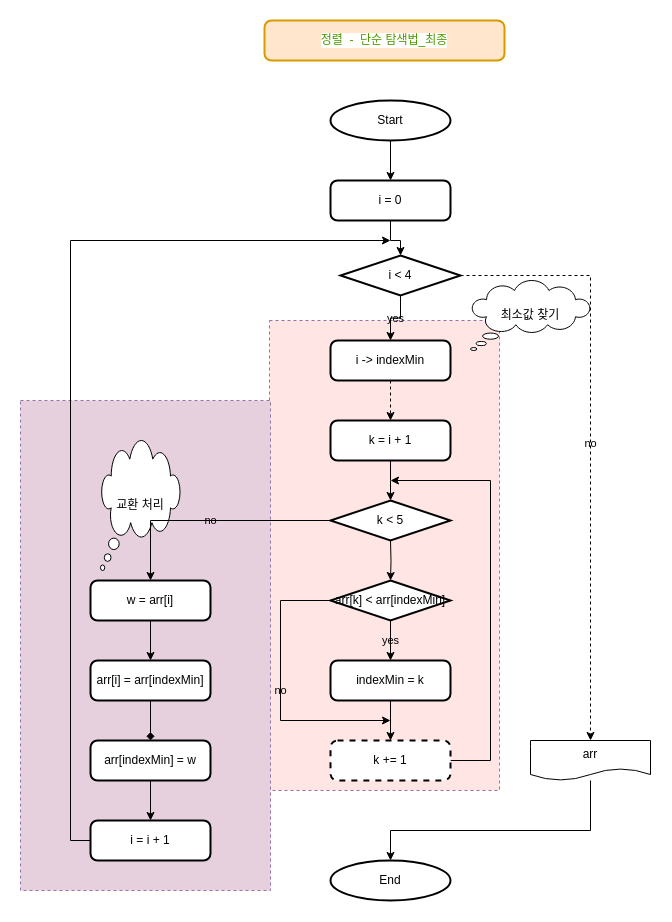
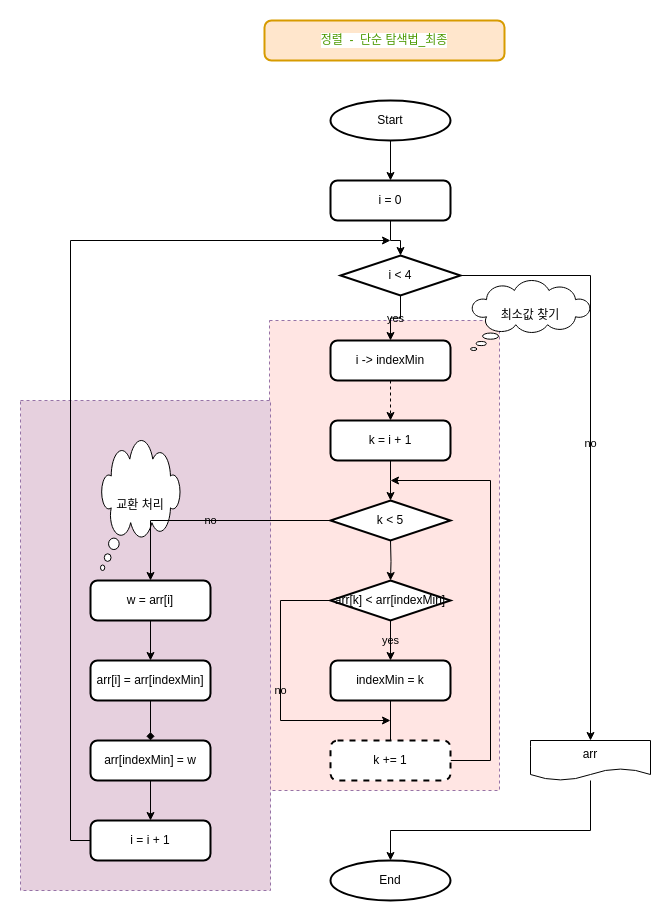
  <mxCell id="0" />
  <mxCell id="1" parent="0" />
  <mxCell id="2" value="" style="rounded=0;whiteSpace=wrap;html=1;fontFamily=Helvetica;fontSize=12;strokeColor=#9673a6;fillColor=#FFE5E3;dashed=1;" parent="1" vertex="1"><mxGeometry x="269" y="320" width="230" height="470" as="geometry" /></mxCell>
  <mxCell id="3" value="최소값 찾기" style="whiteSpace=wrap;html=1;shape=mxgraph.basic.cloud_callout" parent="1" vertex="1"><mxGeometry x="470" y="280" width="120" height="70" as="geometry" /></mxCell>
  <mxCell id="4" value="" style="rounded=0;whiteSpace=wrap;html=1;fontFamily=Helvetica;fontSize=12;strokeColor=#9673a6;fillColor=#E6D0DE;dashed=1;" parent="1" vertex="1"><mxGeometry x="20" y="400" width="250" height="490" as="geometry" /></mxCell>
  <mxCell id="5" value="교환 처리" style="whiteSpace=wrap;html=1;shape=mxgraph.basic.cloud_callout" parent="1" vertex="1"><mxGeometry x="100" y="440" width="80" height="130" as="geometry" /></mxCell>
  <mxCell id="6" value="&lt;font color=&quot;#4d9900&quot;&gt;정렬&amp;nbsp; -&amp;nbsp; 단순 탐색법_최종&lt;/font&gt;" style="rounded=1;whiteSpace=wrap;html=1;absoluteArcSize=1;arcSize=14;strokeWidth=2;fillColor=#ffe6cc;strokeColor=#d79b00;labelBackgroundColor=#FFFFFF;" parent="1" vertex="1"><mxGeometry x="264" y="20" width="240" height="40" as="geometry" /></mxCell>
  <mxCell id="7" value="" style="edgeStyle=orthogonalEdgeStyle;rounded=0;orthogonalLoop=1;jettySize=auto;html=1;labelBackgroundColor=none;labelBorderColor=none;fontColor=default;" parent="1" source="8" target="17" edge="1"><mxGeometry relative="1" as="geometry" /></mxCell>
  <mxCell id="8" value="Start" style="strokeWidth=2;html=1;shape=mxgraph.flowchart.start_2;whiteSpace=wrap;" parent="1" vertex="1"><mxGeometry x="330" y="100" width="120" height="40" as="geometry" /></mxCell>
  <mxCell id="9" value="" style="edgeStyle=orthogonalEdgeStyle;rounded=0;orthogonalLoop=1;jettySize=auto;html=1;fontColor=default;labelBorderColor=none;labelBackgroundColor=none;dashed=1;" parent="1" source="10" target="19" edge="1"><mxGeometry relative="1" as="geometry" /></mxCell>
  <mxCell id="10" value="i -&amp;gt; indexMin" style="rounded=1;html=1;absoluteArcSize=1;arcSize=14;strokeWidth=2;labelBorderColor=none;labelBackgroundColor=none;fontColor=default;whiteSpace=wrap;" parent="1" vertex="1"><mxGeometry x="330" y="340" width="120" height="40" as="geometry" /></mxCell>
  <mxCell id="11" value="&lt;font&gt;yes&lt;/font&gt;" style="edgeStyle=orthogonalEdgeStyle;rounded=0;orthogonalLoop=1;jettySize=auto;html=1;fontColor=default;labelBorderColor=none;labelBackgroundColor=none;" parent="1" source="13" target="15" edge="1"><mxGeometry relative="1" as="geometry" /></mxCell>
  <mxCell id="12" value="no" style="edgeStyle=orthogonalEdgeStyle;rounded=0;orthogonalLoop=1;jettySize=auto;html=1;labelBorderColor=none;labelBackgroundColor=none;fontColor=default;" parent="1" source="13" edge="1"><mxGeometry relative="1" as="geometry"><mxPoint x="390" y="720" as="targetPoint" /><Array as="points"><mxPoint x="280" y="600" /></Array></mxGeometry></mxCell>
  <mxCell id="13" value="arr[k] &amp;lt; arr[indexMin]" style="strokeWidth=2;html=1;shape=mxgraph.flowchart.decision;labelBorderColor=none;labelBackgroundColor=none;fontColor=default;whiteSpace=wrap;" parent="1" vertex="1"><mxGeometry x="330" y="580" width="120" height="40" as="geometry" /></mxCell>
- <mxCell id="14" value="" style="edgeStyle=orthogonalEdgeStyle;rounded=0;orthogonalLoop=1;jettySize=auto;html=1;fontColor=default;labelBorderColor=none;labelBackgroundColor=none;" parent="1" source="15" target="21" edge="1"><mxGeometry relative="1" as="geometry" /></mxCell>
+ <mxCell id="14" value="" style="edgeStyle=orthogonalEdgeStyle;rounded=0;orthogonalLoop=1;jettySize=auto;html=1;fontColor=default;labelBorderColor=none;labelBackgroundColor=none;endArrow=none;" parent="1" source="15" target="21" edge="1"><mxGeometry relative="1" as="geometry" /></mxCell>
  <mxCell id="15" value="indexMin = k" style="rounded=1;html=1;absoluteArcSize=1;arcSize=14;strokeWidth=2;labelBorderColor=none;labelBackgroundColor=none;fontColor=default;whiteSpace=wrap;" parent="1" vertex="1"><mxGeometry x="330" y="660" width="120" height="40" as="geometry" /></mxCell>
  <mxCell id="16" value="" style="edgeStyle=orthogonalEdgeStyle;rounded=0;orthogonalLoop=1;jettySize=auto;html=1;labelBackgroundColor=none;labelBorderColor=none;fontColor=default;" parent="1" source="17" target="36" edge="1"><mxGeometry relative="1" as="geometry" /></mxCell>
  <mxCell id="17" value="i = 0" style="rounded=1;html=1;absoluteArcSize=1;arcSize=14;strokeWidth=2;labelBorderColor=none;labelBackgroundColor=none;fontColor=default;whiteSpace=wrap;" parent="1" vertex="1"><mxGeometry x="330" y="180" width="120" height="40" as="geometry" /></mxCell>
  <mxCell id="18" value="" style="edgeStyle=orthogonalEdgeStyle;rounded=0;orthogonalLoop=1;jettySize=auto;html=1;labelBorderColor=none;labelBackgroundColor=none;fontColor=default;" parent="1" source="19" edge="1"><mxGeometry relative="1" as="geometry"><mxPoint x="390" y="500" as="targetPoint" /></mxGeometry></mxCell>
  <mxCell id="19" value="k = i + 1" style="rounded=1;html=1;absoluteArcSize=1;arcSize=14;strokeWidth=2;labelBorderColor=none;labelBackgroundColor=none;fontColor=default;whiteSpace=wrap;" parent="1" vertex="1"><mxGeometry x="330" y="420" width="120" height="40" as="geometry" /></mxCell>
  <mxCell id="20" value="" style="edgeStyle=orthogonalEdgeStyle;rounded=0;orthogonalLoop=1;jettySize=auto;html=1;fontColor=default;labelBorderColor=none;labelBackgroundColor=none;" parent="1" source="21" edge="1"><mxGeometry relative="1" as="geometry"><mxPoint x="390" y="480" as="targetPoint" /><Array as="points"><mxPoint x="490" y="760" /><mxPoint x="490" y="480" /><mxPoint x="390" y="480" /></Array></mxGeometry></mxCell>
  <mxCell id="21" value="k += 1" style="rounded=1;html=1;absoluteArcSize=1;arcSize=14;strokeWidth=2;labelBorderColor=none;labelBackgroundColor=none;fontColor=default;whiteSpace=wrap;dashed=1;" parent="1" vertex="1"><mxGeometry x="330" y="740" width="120" height="40" as="geometry" /></mxCell>
  <mxCell id="22" value="" style="edgeStyle=orthogonalEdgeStyle;rounded=0;orthogonalLoop=1;jettySize=auto;html=1;labelBorderColor=none;labelBackgroundColor=none;fontColor=default;" parent="1" target="13" edge="1"><mxGeometry relative="1" as="geometry"><mxPoint x="390" y="540" as="sourcePoint" /></mxGeometry></mxCell>
  <mxCell id="23" value="no" style="edgeStyle=orthogonalEdgeStyle;rounded=0;orthogonalLoop=1;jettySize=auto;html=1;labelBorderColor=none;labelBackgroundColor=none;fontColor=default;entryX=0.5;entryY=0;entryDx=0;entryDy=0;" parent="1" source="24" target="28" edge="1"><mxGeometry relative="1" as="geometry"><mxPoint x="290" y="520" as="targetPoint" /></mxGeometry></mxCell>
  <mxCell id="24" value="&lt;span&gt;k &amp;lt; 5&lt;/span&gt;" style="strokeWidth=2;html=1;shape=mxgraph.flowchart.decision;labelBorderColor=none;labelBackgroundColor=none;fontColor=default;whiteSpace=wrap;" parent="1" vertex="1"><mxGeometry x="330" y="500" width="120" height="40" as="geometry" /></mxCell>
  <mxCell id="25" value="" style="edgeStyle=orthogonalEdgeStyle;rounded=0;orthogonalLoop=1;jettySize=auto;html=1;fontColor=#000000;endArrow=diamond;" parent="1" source="26" target="30" edge="1"><mxGeometry relative="1" as="geometry" /></mxCell>
  <mxCell id="26" value="arr[i] = arr[indexMin]" style="rounded=1;whiteSpace=wrap;html=1;absoluteArcSize=1;arcSize=14;strokeWidth=2;" parent="1" vertex="1"><mxGeometry x="90" y="660" width="120" height="40" as="geometry" /></mxCell>
  <mxCell id="27" value="" style="edgeStyle=orthogonalEdgeStyle;rounded=0;orthogonalLoop=1;jettySize=auto;html=1;fontColor=#000000;" parent="1" source="28" target="26" edge="1"><mxGeometry relative="1" as="geometry" /></mxCell>
  <mxCell id="28" value="w = arr[i]" style="rounded=1;whiteSpace=wrap;html=1;absoluteArcSize=1;arcSize=14;strokeWidth=2;" parent="1" vertex="1"><mxGeometry x="90" y="580" width="120" height="40" as="geometry" /></mxCell>
  <mxCell id="29" value="" style="edgeStyle=orthogonalEdgeStyle;rounded=0;orthogonalLoop=1;jettySize=auto;html=1;labelBackgroundColor=none;labelBorderColor=none;fontColor=default;" parent="1" source="30" target="38" edge="1"><mxGeometry relative="1" as="geometry" /></mxCell>
  <mxCell id="30" value="arr[indexMin] = w" style="rounded=1;whiteSpace=wrap;html=1;absoluteArcSize=1;arcSize=14;strokeWidth=2;" parent="1" vertex="1"><mxGeometry x="90" y="740" width="120" height="40" as="geometry" /></mxCell>
  <mxCell id="31" style="edgeStyle=orthogonalEdgeStyle;rounded=0;orthogonalLoop=1;jettySize=auto;html=1;entryX=0.5;entryY=0;entryDx=0;entryDy=0;entryPerimeter=0;labelBackgroundColor=none;labelBorderColor=none;fontColor=default;" parent="1" source="32" target="33" edge="1"><mxGeometry relative="1" as="geometry"><Array as="points"><mxPoint x="590" y="830" /><mxPoint x="390" y="830" /></Array></mxGeometry></mxCell>
  <mxCell id="32" value="arr" style="shape=document;whiteSpace=wrap;html=1;boundedLbl=1;" parent="1" vertex="1"><mxGeometry x="530" y="740" width="120" height="40" as="geometry" /></mxCell>
  <mxCell id="33" value="End" style="strokeWidth=2;html=1;shape=mxgraph.flowchart.start_2;whiteSpace=wrap;" parent="1" vertex="1"><mxGeometry x="330" y="860" width="120" height="40" as="geometry" /></mxCell>
- <mxCell id="34" value="no" style="edgeStyle=orthogonalEdgeStyle;rounded=0;orthogonalLoop=1;jettySize=auto;html=1;labelBackgroundColor=none;labelBorderColor=none;fontColor=default;entryX=0.5;entryY=0;entryDx=0;entryDy=0;dashed=1;" parent="1" source="36" target="32" edge="1"><mxGeometry relative="1" as="geometry"><mxPoint x="590" y="700" as="targetPoint" /></mxGeometry></mxCell>
+ <mxCell id="34" value="no" style="edgeStyle=orthogonalEdgeStyle;rounded=0;orthogonalLoop=1;jettySize=auto;html=1;labelBackgroundColor=none;labelBorderColor=none;fontColor=default;entryX=0.5;entryY=0;entryDx=0;entryDy=0;" parent="1" source="36" target="32" edge="1"><mxGeometry relative="1" as="geometry"><mxPoint x="590" y="700" as="targetPoint" /></mxGeometry></mxCell>
  <mxCell id="35" value="yes" style="edgeStyle=orthogonalEdgeStyle;rounded=0;orthogonalLoop=1;jettySize=auto;html=1;labelBackgroundColor=none;labelBorderColor=none;fontColor=default;" parent="1" source="36" target="10" edge="1"><mxGeometry relative="1" as="geometry" /></mxCell>
  <mxCell id="36" value="i &amp;lt; 4" style="strokeWidth=2;html=1;shape=mxgraph.flowchart.decision;labelBorderColor=none;labelBackgroundColor=none;fontColor=default;whiteSpace=wrap;" parent="1" vertex="1"><mxGeometry x="340" y="255" width="120" height="40" as="geometry" /></mxCell>
  <mxCell id="37" style="edgeStyle=orthogonalEdgeStyle;rounded=0;orthogonalLoop=1;jettySize=auto;html=1;labelBackgroundColor=none;labelBorderColor=none;fontColor=default;" parent="1" source="38" edge="1"><mxGeometry relative="1" as="geometry"><mxPoint x="390" y="240" as="targetPoint" /><Array as="points"><mxPoint x="70" y="840" /><mxPoint x="70" y="240" /></Array></mxGeometry></mxCell>
  <mxCell id="38" value="i = i + 1" style="rounded=1;whiteSpace=wrap;html=1;absoluteArcSize=1;arcSize=14;strokeWidth=2;" parent="1" vertex="1"><mxGeometry x="90" y="820" width="120" height="40" as="geometry" /></mxCell>
